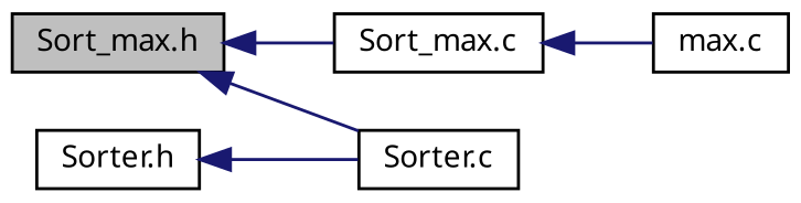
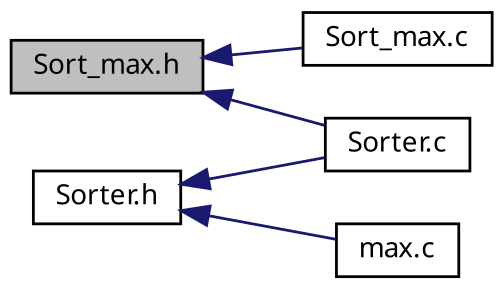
  digraph {
    fontname="Noto Sans"
    rankdir=LR
    node [color=black fillcolor=white fontname="Noto Sans" fontsize=10 shape=record style=filled]
    edge [color=midnightblue dir=back fontname="Noto Sans" fontsize=10 labelfontname=Helvetica labelfontsize=10 style=solid]
    n1 [fillcolor=grey75 fontcolor=black height=0.2 label="Sort_max.h" width=0.4]
    n2 [height=0.2 label="Sort_max.c" width=0.4]
    n3 [height=0.2 label="Sorter.c" width=0.4]
    n4 [height=0.2 label="Sorter.h" width=0.4]
    n5 [height=0.2 label="max.c" width=0.4]
    n1 -> n2
    n1 -> n3
    n4 -> n3
-   n2 -> n5
+   n4 -> n5
  }
